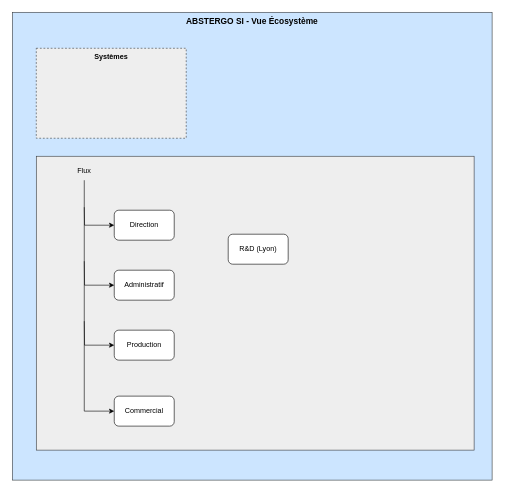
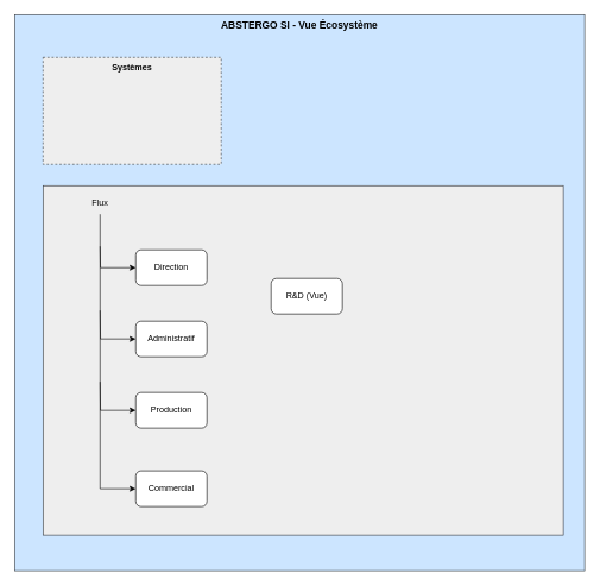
  <mxCell id="0" />
  <mxCell id="1" parent="0" />
  <mxCell id="2" value="&lt;b&gt;&lt;font style=&quot;font-size: 14px;&quot;&gt;ABSTERGO SI - Vue Écosystème &lt;/font&gt;&lt;/b&gt;" style="rounded=0;whiteSpace=wrap;html=1;verticalAlign=top;align=center;fillColor=#cce5ff;strokeColor=#36393d;movable=1;resizable=1;rotatable=1;deletable=1;editable=1;locked=0;connectable=1;" vertex="1" parent="1"><mxGeometry x="20" y="20" width="800" height="780" as="geometry" /></mxCell>
  <mxCell id="3" value="&lt;b&gt;Systèmes&lt;/b&gt;" style="rounded=0;whiteSpace=wrap;html=1;verticalAlign=top;align=center;movable=1;resizable=1;rotatable=1;deletable=1;editable=1;locked=0;connectable=1;fillColor=#eeeeee;strokeColor=#36393d;dashed=1;" vertex="1" parent="1"><mxGeometry x="60" y="80" width="250" height="150" as="geometry" /></mxCell>
  <mxCell id="4" value="" style="rounded=0;whiteSpace=wrap;html=1;fillColor=#eeeeee;strokeColor=#36393d;verticalAlign=top;fontStyle=1;movable=1;resizable=1;rotatable=1;deletable=1;editable=1;locked=0;connectable=1;" vertex="1" parent="1"><mxGeometry x="60" y="260" width="730" height="490" as="geometry" /></mxCell>
  <mxCell id="5" style="edgeStyle=orthogonalEdgeStyle;rounded=0;orthogonalLoop=1;jettySize=auto;html=1;exitX=0;exitY=0.5;exitDx=0;exitDy=0;startArrow=classic;startFill=1;endArrow=none;endFill=0;" edge="1" parent="1" source="6"><mxGeometry relative="1" as="geometry"><mxPoint x="140" y="345" as="targetPoint" /></mxGeometry></mxCell>
  <mxCell id="6" value="Direction" style="rounded=1;whiteSpace=wrap;html=1;movable=1;resizable=1;rotatable=1;deletable=1;editable=1;locked=0;connectable=1;" vertex="1" parent="1"><mxGeometry x="190" y="350" width="100" height="50" as="geometry" /></mxCell>
  <mxCell id="7" style="edgeStyle=orthogonalEdgeStyle;rounded=0;orthogonalLoop=1;jettySize=auto;html=1;startArrow=classic;startFill=1;endArrow=none;endFill=0;" edge="1" parent="1" source="8"><mxGeometry relative="1" as="geometry"><mxPoint x="140" y="435" as="targetPoint" /></mxGeometry></mxCell>
  <mxCell id="8" value="Administratif" style="rounded=1;whiteSpace=wrap;html=1;movable=1;resizable=1;rotatable=1;deletable=1;editable=1;locked=0;connectable=1;" vertex="1" parent="1"><mxGeometry x="190" y="450" width="100" height="50" as="geometry" /></mxCell>
  <mxCell id="9" style="edgeStyle=orthogonalEdgeStyle;rounded=0;orthogonalLoop=1;jettySize=auto;html=1;startArrow=classic;startFill=1;endArrow=none;endFill=0;" edge="1" parent="1" source="10"><mxGeometry relative="1" as="geometry"><mxPoint x="140" y="535" as="targetPoint" /></mxGeometry></mxCell>
  <mxCell id="10" value="Production" style="rounded=1;whiteSpace=wrap;html=1;movable=1;resizable=1;rotatable=1;deletable=1;editable=1;locked=0;connectable=1;" vertex="1" parent="1"><mxGeometry x="190" y="550" width="100" height="50" as="geometry" /></mxCell>
  <mxCell id="11" style="edgeStyle=orthogonalEdgeStyle;rounded=0;orthogonalLoop=1;jettySize=auto;html=1;entryX=0.5;entryY=1;entryDx=0;entryDy=0;startArrow=classic;startFill=1;endArrow=none;endFill=0;" edge="1" parent="1" source="12" target="13"><mxGeometry relative="1" as="geometry" /></mxCell>
  <mxCell id="12" value="Commercial" style="rounded=1;whiteSpace=wrap;html=1;movable=1;resizable=1;rotatable=1;deletable=1;editable=1;locked=0;connectable=1;" vertex="1" parent="1"><mxGeometry x="190" y="660" width="100" height="50" as="geometry" /></mxCell>
  <mxCell id="13" value="Flux " style="text;html=1;strokeColor=none;fillColor=none;align=center;verticalAlign=middle;whiteSpace=wrap;rounded=0;" vertex="1" parent="1"><mxGeometry x="110" y="270" width="60" height="30" as="geometry" /></mxCell>
- <mxCell id="14" value="R&amp;amp;D (Lyon)" style="rounded=1;whiteSpace=wrap;html=1;" vertex="1" parent="1"><mxGeometry x="380" y="390" width="100" height="50" as="geometry" /></mxCell>
+ <mxCell id="14" value="R&amp;amp;D (Vue)" style="rounded=1;whiteSpace=wrap;html=1;" vertex="1" parent="1"><mxGeometry x="380" y="390" width="100" height="50" as="geometry" /></mxCell>
